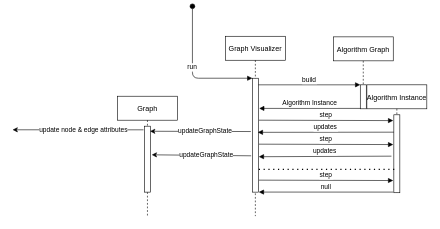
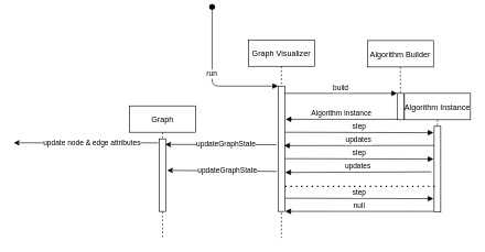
  <mxCell id="0" />
  <mxCell id="1" parent="0" />
  <mxCell id="2" value="Graph Visualizer" style="shape=umlLifeline;perimeter=lifelinePerimeter;container=1;collapsible=0;recursiveResize=0;rounded=0;shadow=0;strokeWidth=1;" parent="1" vertex="1"><mxGeometry x="375" y="20" width="100" height="300" as="geometry" /></mxCell>
  <mxCell id="3" value="" style="points=[];perimeter=orthogonalPerimeter;rounded=0;shadow=0;strokeWidth=1;" parent="2" vertex="1"><mxGeometry x="45" y="70" width="10" height="190" as="geometry" /></mxCell>
  <mxCell id="4" value="run" style="verticalAlign=bottom;startArrow=oval;endArrow=block;startSize=8;shadow=0;strokeWidth=1;" parent="2" target="3" edge="1"><mxGeometry relative="1" as="geometry"><mxPoint x="-55" y="-50" as="sourcePoint" /><Array as="points"><mxPoint x="-55" y="70" /></Array></mxGeometry></mxCell>
- <mxCell id="5" value="Algorithm Graph" style="shape=umlLifeline;perimeter=lifelinePerimeter;container=1;collapsible=0;recursiveResize=0;rounded=0;shadow=0;strokeWidth=1;" parent="1" vertex="1"><mxGeometry x="555" y="21" width="100" height="119" as="geometry" /></mxCell>
+ <mxCell id="5" value="Algorithm Builder" style="shape=umlLifeline;perimeter=lifelinePerimeter;container=1;collapsible=0;recursiveResize=0;rounded=0;shadow=0;strokeWidth=1;" parent="1" vertex="1"><mxGeometry x="555" y="21" width="100" height="119" as="geometry" /></mxCell>
  <mxCell id="6" value="" style="points=[];perimeter=orthogonalPerimeter;rounded=0;shadow=0;strokeWidth=1;" parent="5" vertex="1"><mxGeometry x="45" y="80" width="10" height="40" as="geometry" /></mxCell>
  <mxCell id="7" value="build" style="verticalAlign=bottom;endArrow=block;entryX=0;entryY=0;shadow=0;strokeWidth=1;" parent="1" source="3" target="6" edge="1"><mxGeometry relative="1" as="geometry"><mxPoint x="530" y="100" as="sourcePoint" /></mxGeometry></mxCell>
  <mxCell id="8" value="Algorithm Instance" style="verticalAlign=bottom;endArrow=block;entryX=1.129;entryY=0.265;shadow=0;strokeWidth=1;entryDx=0;entryDy=0;entryPerimeter=0;" parent="1" source="6" target="3" edge="1"><mxGeometry relative="1" as="geometry"><mxPoint x="495" y="140" as="sourcePoint" /><mxPoint x="435" y="140" as="targetPoint" /></mxGeometry></mxCell>
  <mxCell id="9" value="Algorithm Instance" style="shape=umlLifeline;perimeter=lifelinePerimeter;container=1;collapsible=0;recursiveResize=0;rounded=0;shadow=0;strokeWidth=1;" vertex="1" parent="1"><mxGeometry x="611" y="101" width="100" height="180" as="geometry" /></mxCell>
  <mxCell id="10" value="" style="points=[];perimeter=orthogonalPerimeter;rounded=0;shadow=0;strokeWidth=1;" vertex="1" parent="9"><mxGeometry x="45" y="50" width="10" height="130" as="geometry" /></mxCell>
  <mxCell id="11" value="step" style="verticalAlign=bottom;endArrow=block;entryX=-0.071;entryY=0.235;shadow=0;strokeWidth=1;entryDx=0;entryDy=0;entryPerimeter=0;exitX=1.129;exitY=0.466;exitDx=0;exitDy=0;exitPerimeter=0;" edge="1" parent="1"><mxGeometry relative="1" as="geometry"><mxPoint x="431" y="160" as="sourcePoint" /><mxPoint x="655" y="160.66" as="targetPoint" /></mxGeometry></mxCell>
  <mxCell id="12" value="updates" style="verticalAlign=bottom;endArrow=block;shadow=0;strokeWidth=1;entryX=0.9;entryY=0.475;entryDx=0;entryDy=0;entryPerimeter=0;" edge="1" parent="1" target="3"><mxGeometry relative="1" as="geometry"><mxPoint x="656" y="180" as="sourcePoint" /><mxPoint x="434" y="181.21" as="targetPoint" /><Array as="points" /></mxGeometry></mxCell>
  <mxCell id="13" value="step" style="verticalAlign=bottom;endArrow=block;entryX=-0.071;entryY=0.235;shadow=0;strokeWidth=1;entryDx=0;entryDy=0;entryPerimeter=0;exitX=1.129;exitY=0.466;exitDx=0;exitDy=0;exitPerimeter=0;" edge="1" parent="1"><mxGeometry relative="1" as="geometry"><mxPoint x="431" y="200" as="sourcePoint" /><mxPoint x="655" y="200.66" as="targetPoint" /></mxGeometry></mxCell>
  <mxCell id="14" value="updates" style="verticalAlign=bottom;endArrow=block;shadow=0;strokeWidth=1;entryX=1.071;entryY=0.689;entryDx=0;entryDy=0;entryPerimeter=0;" edge="1" parent="1" target="3"><mxGeometry relative="1" as="geometry"><mxPoint x="652" y="220" as="sourcePoint" /><mxPoint x="445" y="220" as="targetPoint" /><Array as="points" /></mxGeometry></mxCell>
  <mxCell id="15" value="" style="endArrow=none;dashed=1;html=1;dashPattern=1 3;strokeWidth=2;exitX=1.071;exitY=0.8;exitDx=0;exitDy=0;exitPerimeter=0;" edge="1" parent="1" source="3"><mxGeometry width="50" height="50" relative="1" as="geometry"><mxPoint x="491" y="240" as="sourcePoint" /><mxPoint x="661" y="242" as="targetPoint" /></mxGeometry></mxCell>
  <mxCell id="16" value="step" style="verticalAlign=bottom;endArrow=block;entryX=-0.071;entryY=0.235;shadow=0;strokeWidth=1;entryDx=0;entryDy=0;entryPerimeter=0;exitX=1.129;exitY=0.466;exitDx=0;exitDy=0;exitPerimeter=0;" edge="1" parent="1"><mxGeometry relative="1" as="geometry"><mxPoint x="431" y="260" as="sourcePoint" /><mxPoint x="655" y="260.66" as="targetPoint" /></mxGeometry></mxCell>
  <mxCell id="17" value="null" style="verticalAlign=bottom;endArrow=block;shadow=0;strokeWidth=1;entryX=1.071;entryY=0.689;entryDx=0;entryDy=0;entryPerimeter=0;exitX=-0.1;exitY=0.992;exitDx=0;exitDy=0;exitPerimeter=0;" edge="1" parent="1" source="10"><mxGeometry relative="1" as="geometry"><mxPoint x="652" y="279" as="sourcePoint" /><mxPoint x="430.71" y="279.91" as="targetPoint" /><Array as="points" /></mxGeometry></mxCell>
  <mxCell id="18" value="Graph" style="shape=umlLifeline;perimeter=lifelinePerimeter;container=1;collapsible=0;recursiveResize=0;rounded=0;shadow=0;strokeWidth=1;" vertex="1" parent="1"><mxGeometry x="195" y="120" width="100" height="200" as="geometry" /></mxCell>
  <mxCell id="19" value="" style="points=[];perimeter=orthogonalPerimeter;rounded=0;shadow=0;strokeWidth=1;" vertex="1" parent="18"><mxGeometry x="45" y="50" width="10" height="110" as="geometry" /></mxCell>
  <mxCell id="20" value="" style="endArrow=classic;html=1;exitX=-0.257;exitY=0.468;exitDx=0;exitDy=0;exitPerimeter=0;entryX=0.929;entryY=0.077;entryDx=0;entryDy=0;entryPerimeter=0;" edge="1" parent="1" source="3" target="19"><mxGeometry width="50" height="50" relative="1" as="geometry"><mxPoint x="240" y="211" as="sourcePoint" /><mxPoint x="210" y="179" as="targetPoint" /></mxGeometry></mxCell>
  <mxCell id="21" value="updateGraphState" style="edgeLabel;html=1;align=center;verticalAlign=middle;resizable=0;points=[];" vertex="1" connectable="0" parent="20"><mxGeometry x="-0.089" y="-1" relative="1" as="geometry"><mxPoint as="offset" /></mxGeometry></mxCell>
  <mxCell id="22" value="" style="endArrow=classic;html=1;exitX=-0.2;exitY=0.681;exitDx=0;exitDy=0;exitPerimeter=0;entryX=1.214;entryY=0.434;entryDx=0;entryDy=0;entryPerimeter=0;" edge="1" parent="1" source="3" target="19"><mxGeometry width="50" height="50" relative="1" as="geometry"><mxPoint x="323.14" y="220" as="sourcePoint" /><mxPoint x="170" y="211" as="targetPoint" /></mxGeometry></mxCell>
  <mxCell id="23" value="updateGraphState" style="edgeLabel;html=1;align=center;verticalAlign=middle;resizable=0;points=[];" vertex="1" connectable="0" parent="22"><mxGeometry x="-0.089" y="-1" relative="1" as="geometry"><mxPoint as="offset" /></mxGeometry></mxCell>
  <mxCell id="24" value="" style="endArrow=classic;html=1;exitX=-0.157;exitY=0.055;exitDx=0;exitDy=0;exitPerimeter=0;" edge="1" parent="1" source="19"><mxGeometry relative="1" as="geometry"><mxPoint x="65" y="340" as="sourcePoint" /><mxPoint x="20" y="176" as="targetPoint" /></mxGeometry></mxCell>
  <mxCell id="25" value="update node &amp;amp; edge attributes" style="edgeLabel;html=1;align=center;verticalAlign=middle;resizable=0;points=[];" vertex="1" connectable="0" parent="24"><mxGeometry x="-0.074" y="-1" relative="1" as="geometry"><mxPoint as="offset" /></mxGeometry></mxCell>
